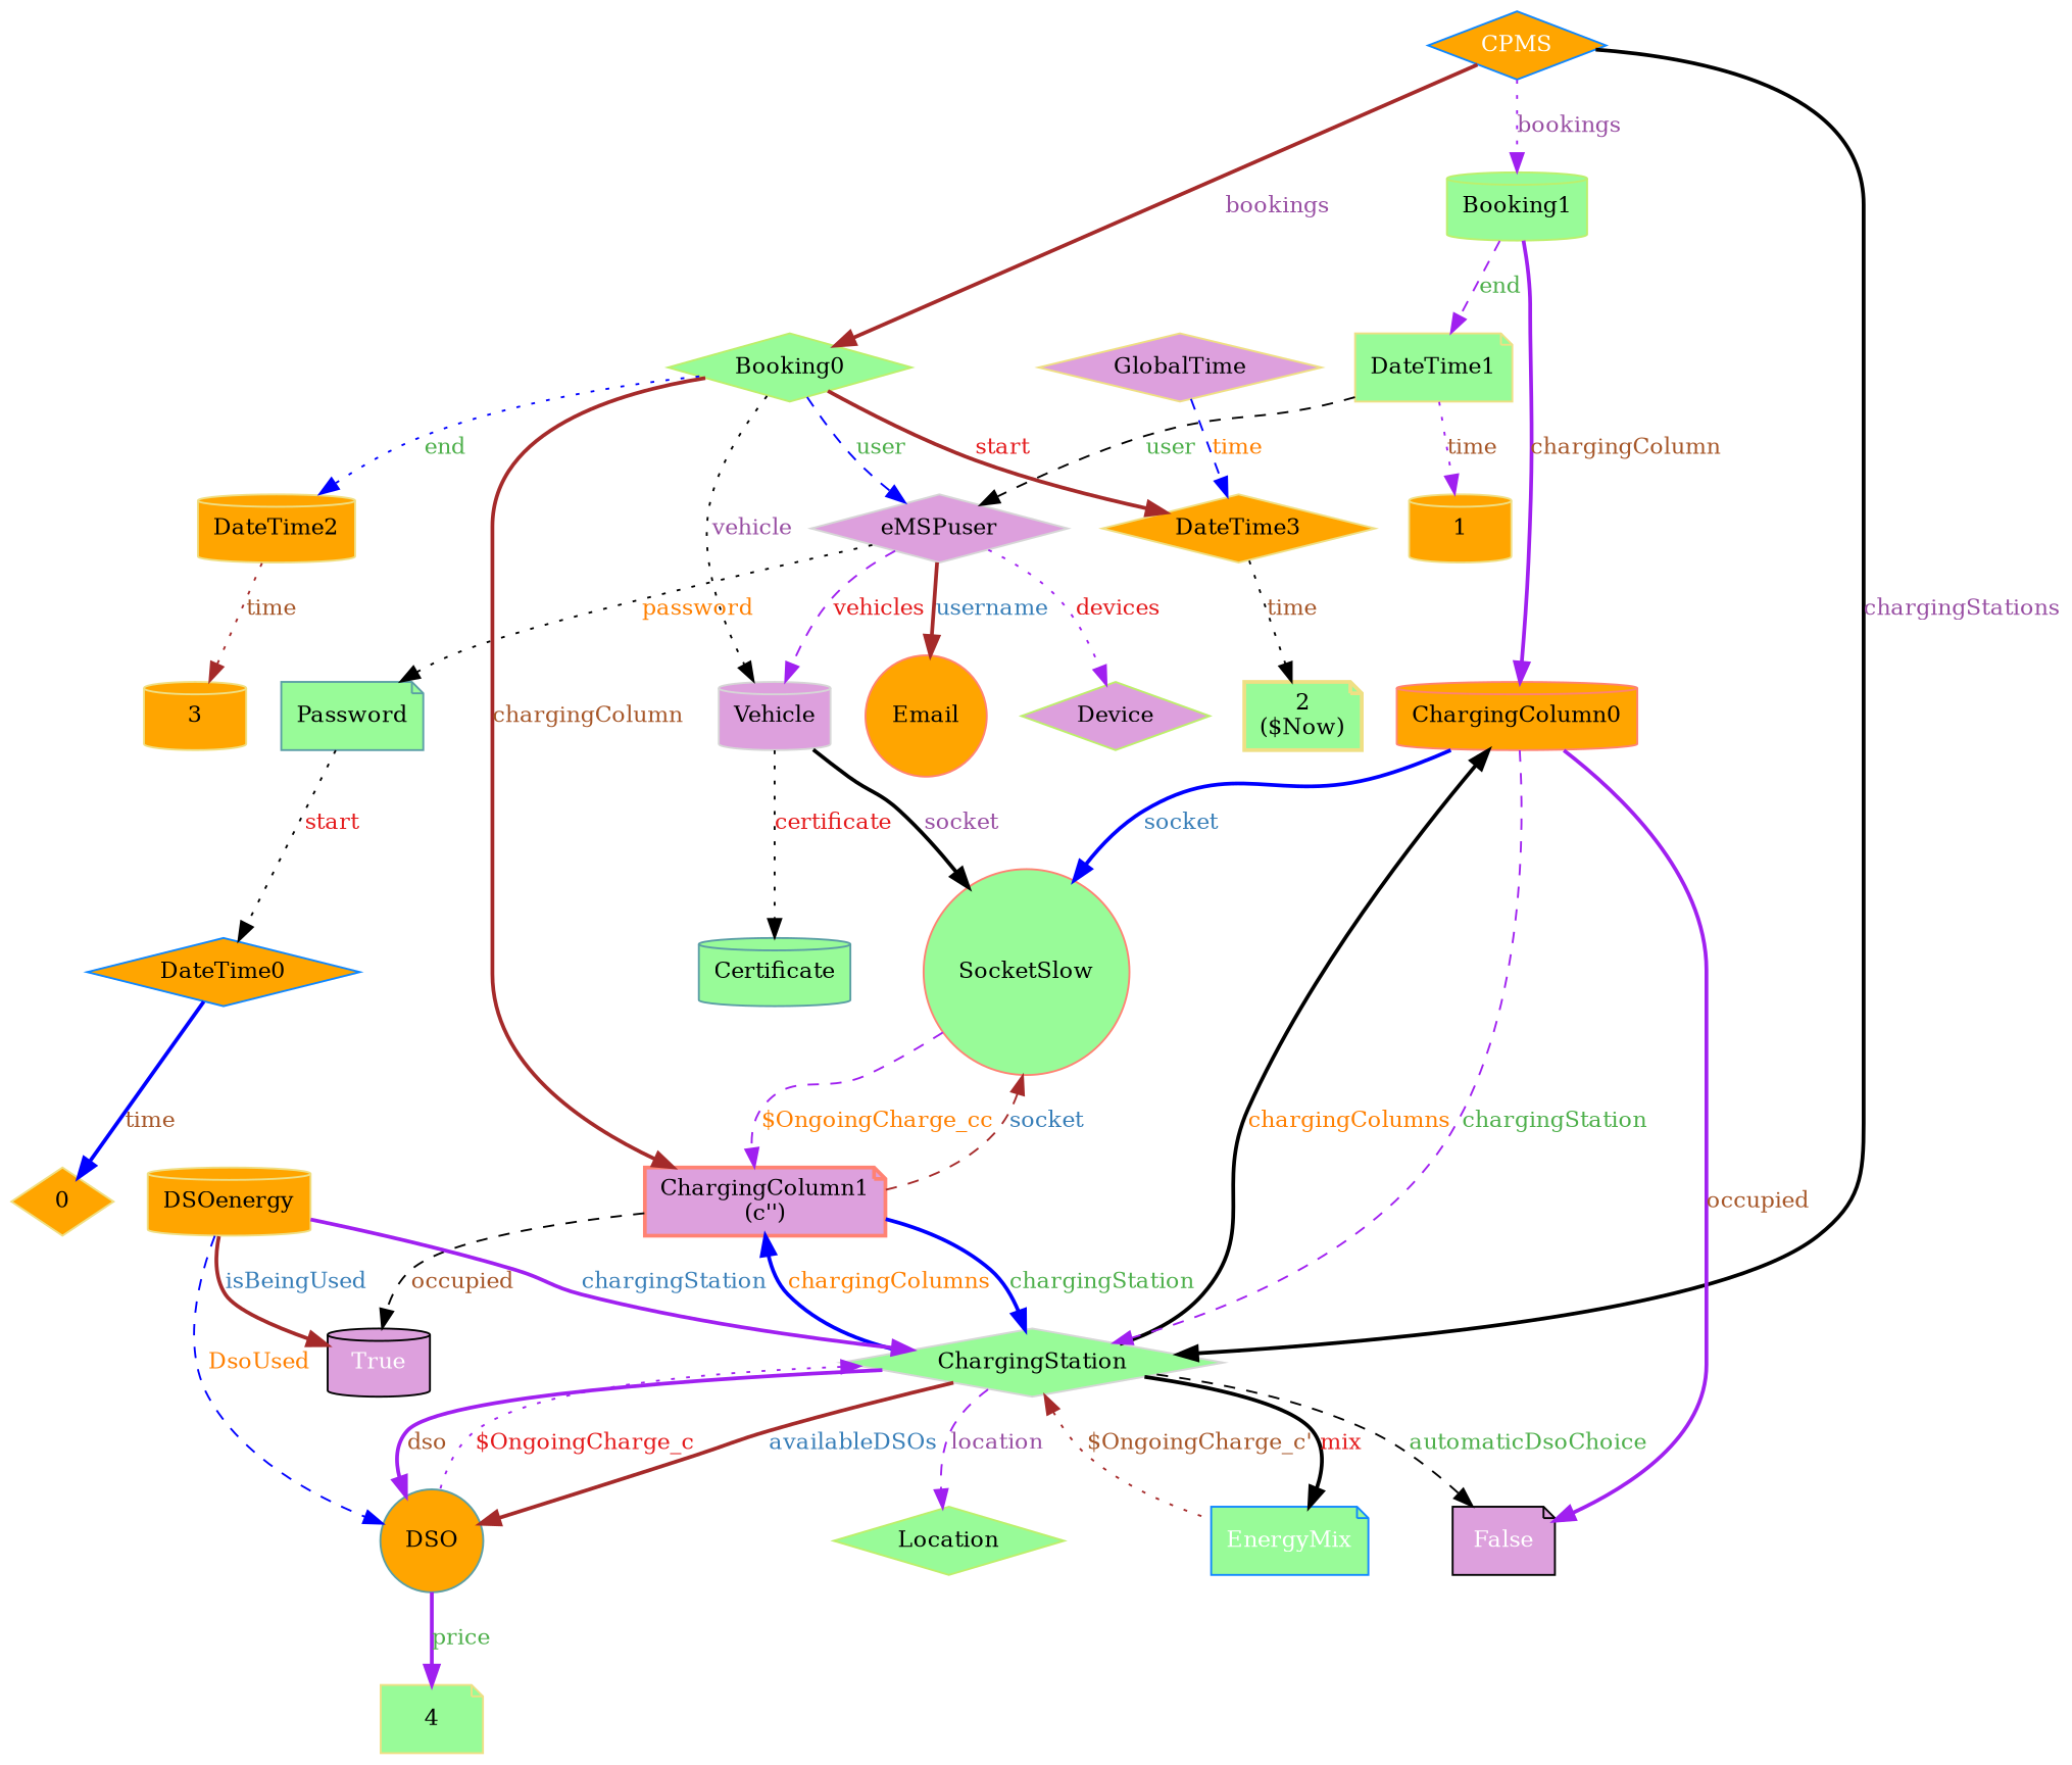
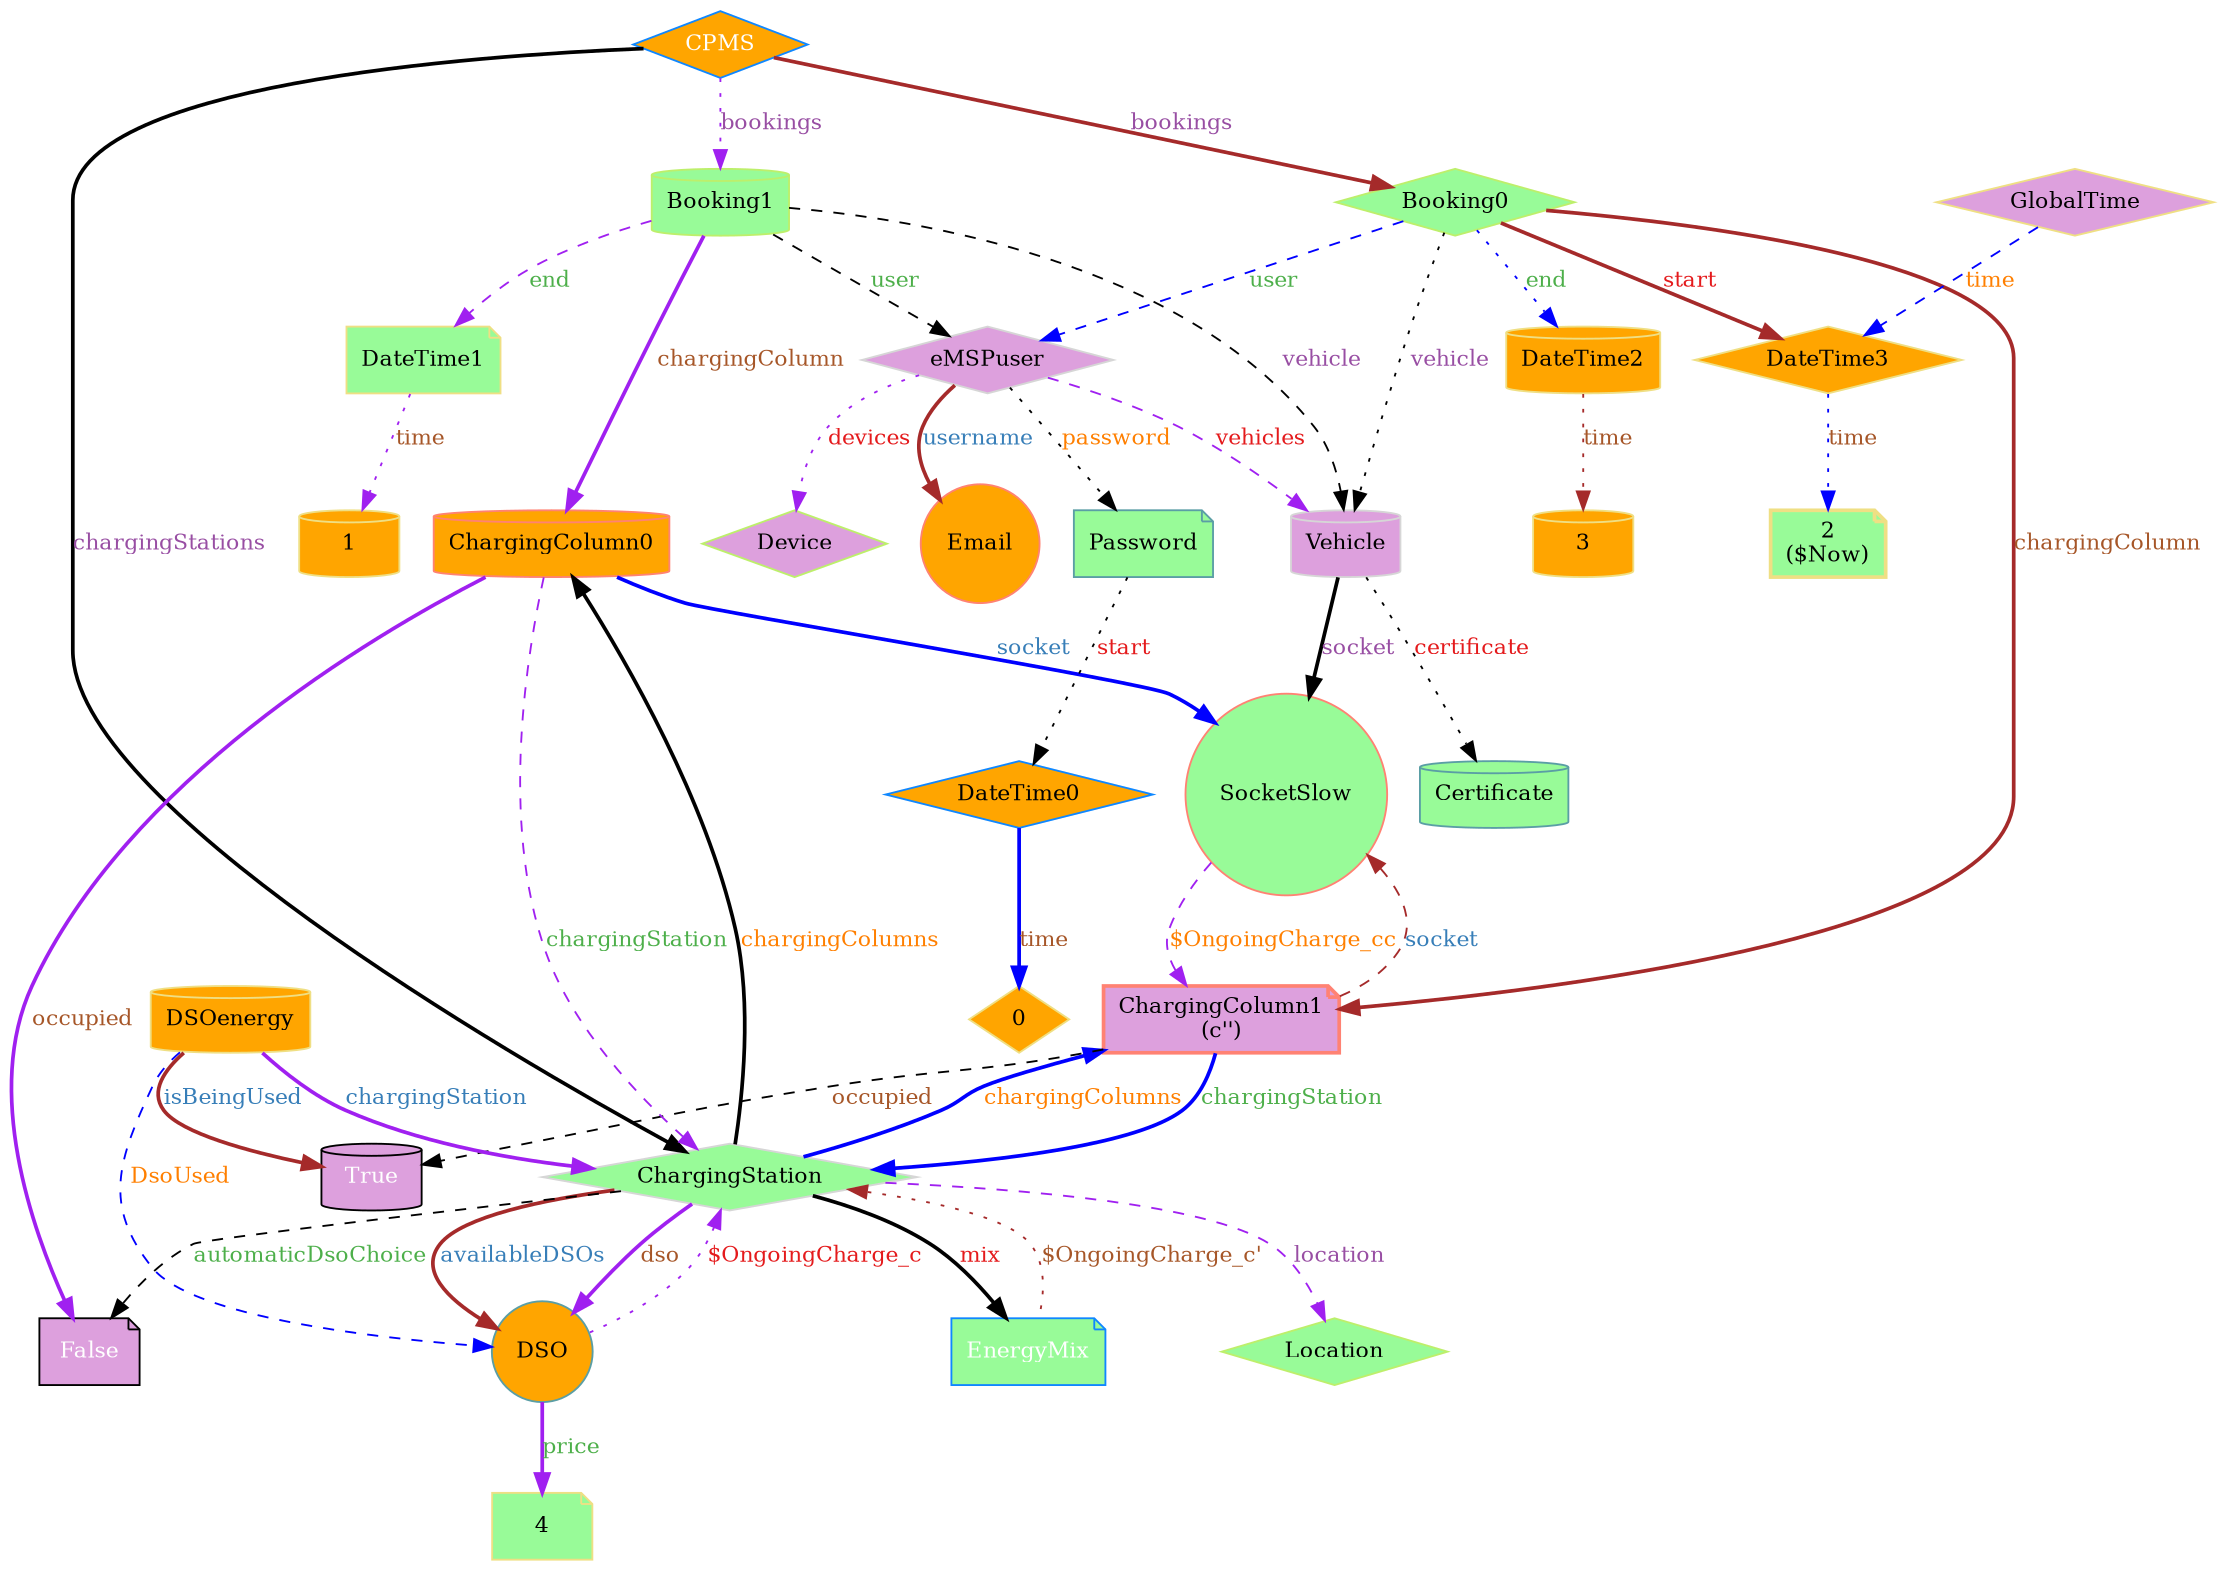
  digraph {
    fontsize=12
    rankdir=TB
    node [color="#efdf84" fillcolor=palegreen fontcolor="#000000" fontsize=12 shape=diamond style="filled, solid"]
    edge [color=purple dir=forward fontcolor="#a65628" fontsize=12 style=bold uuid="<ChargingStation, DSO>" weight=1]
    n1 [color="#d6d6d6" label=ChargingStation uuid=ChargingStation]
    n2 [color="#5a9ea5" fillcolor=orange label=DSO shape=circle uuid=DSO]
    n3 [color="#0f87ff" fontcolor="#ffffff" label=EnergyMix shape=note uuid=EnergyMix]
    n4 [color="#000000" fillcolor=plum fontcolor="#FFFFFF" label=False shape=note uuid=False]
    n5 [color="#bdef6b" label=Location uuid=Location]
    n6 [label=4 shape=note uuid=4]
    n7 [color="#ff8273" label=SocketSlow shape=circle uuid=SocketSlow]
    n8 [color="#ff8273" fillcolor=plum label="ChargingColumn1\n(c'')" shape=note style="filled, bold" uuid=ChargingColumn1]
    n9 [color="#000000" fillcolor=plum fontcolor="#FFFFFF" label=True shape=cylinder uuid=True]
    n10 [color="#0f87ff" fillcolor=orange fontcolor="#ffffff" label=CPMS uuid=CPMS]
    n11 [color="#bdef6b" label=Booking0 uuid=Booking0]
    n12 [color="#bdef6b" label=Booking1 shape=cylinder uuid=Booking1]
    n13 [color="#d6d6d6" fillcolor=plum label=Vehicle shape=cylinder uuid=Vehicle]
    n14 [color="#d6d6d6" fillcolor=plum label=eMSPuser uuid=eMSPuser]
    n15 [fillcolor=orange label=DateTime2 shape=cylinder uuid=DateTime2]
    n16 [fillcolor=orange label=DateTime3 uuid=DateTime3]
    n17 [color="#ff8273" fillcolor=orange label=ChargingColumn0 shape=cylinder uuid=ChargingColumn0]
    n18 [label=DateTime1 shape=note uuid=DateTime1]
    n19 [color="#5a9ea5" label=Certificate shape=cylinder uuid=Certificate]
    n20 [color="#bdef6b" fillcolor=plum label=Device uuid=Device]
    n21 [color="#5a9ea5" label=Password shape=note uuid=Password]
    n22 [color="#ff8273" fillcolor=orange label=Email shape=circle uuid=Email]
    n23 [fillcolor=orange label=3 shape=cylinder uuid=3]
    n24 [label="2\n($Now)" shape=note style="filled, bold" uuid=2]
    n25 [fillcolor=orange label=1 shape=cylinder uuid=1]
    n26 [color="#0f87ff" fillcolor=orange label=DateTime0 uuid=DateTime0]
    n27 [fillcolor=orange label=0 uuid=0]
    n28 [fillcolor=orange label=DSOenergy shape=cylinder uuid=DSOenergy]
    n29 [fillcolor=plum label=GlobalTime uuid=GlobalTime]
    n1 -> n2 [dir=back fontcolor="#e41a1c" label="$OngoingCharge_c" style=dotted uuid="<DSO, ChargingStation>"]
    n1 -> n2 [color=brown fontcolor="#377eb8" label=availableDSOs]
    n1 -> n2 [label=dso]
    n1 -> n3 [color=brown dir=back label="$OngoingCharge_c'" style=dotted uuid="<EnergyMix, ChargingStation>"]
    n1 -> n3 [color=black fontcolor="#e41a1c" label=mix uuid="<ChargingStation, EnergyMix>"]
    n1 -> n4 [color=black fontcolor="#4daf4a" label=automaticDsoChoice style=dashed uuid="<ChargingStation, False>"]
    n1 -> n5 [fontcolor="#984ea3" label=location style=dashed uuid="<ChargingStation, Location>"]
    n2 -> n6 [fontcolor="#4daf4a" label=price uuid="<DSO, 4>"]
    n7 -> n8 [fontcolor="#ff7f00" label="$OngoingCharge_cc" style=dashed uuid="<SocketSlow, ChargingColumn1>"]
    n7 -> n8 [color=brown dir=back fontcolor="#377eb8" label=socket style=dashed uuid="<ChargingColumn1, SocketSlow>"]
    n8 -> n1 [color=blue dir=back fontcolor="#ff7f00" label=chargingColumns uuid="<ChargingStation, ChargingColumn1>"]
    n8 -> n1 [color=blue fontcolor="#4daf4a" label=chargingStation uuid="<ChargingColumn1, ChargingStation>"]
    n8 -> n9 [color=black label=occupied style=dashed uuid="<ChargingColumn1, True>"]
    n10 -> n1 [color=black fontcolor="#984ea3" label=chargingStations uuid="<CPMS, ChargingStation>"]
    n10 -> n11 [color=brown fontcolor="#984ea3" label=bookings uuid="<CPMS, Booking0>"]
    n10 -> n12 [fontcolor="#984ea3" label=bookings style=dotted uuid="<CPMS, Booking1>"]
    n11 -> n8 [color=brown label=chargingColumn uuid="<Booking0, ChargingColumn1>"]
    n11 -> n13 [color=black fontcolor="#984ea3" label=vehicle style=dotted uuid="<Booking0, Vehicle>"]
    n11 -> n14 [color=blue fontcolor="#4daf4a" label=user style=dashed uuid="<Booking0, eMSPuser>"]
    n11 -> n15 [color=blue fontcolor="#4daf4a" label=end style=dotted uuid="<Booking0, DateTime2>"]
    n11 -> n16 [color=brown fontcolor="#e41a1c" label=start uuid="<Booking0, DateTime3>"]
-   n18 -> n14 [color=black fontcolor="#4daf4a" label=user style=dashed uuid="<Booking1, eMSPuser>"]
+   n12 -> n13 [color=black fontcolor="#984ea3" label=vehicle style=dashed uuid="<Booking1, Vehicle>"]
+   n12 -> n14 [color=black fontcolor="#4daf4a" label=user style=dashed uuid="<Booking1, eMSPuser>"]
    n12 -> n17 [label=chargingColumn uuid="<Booking1, ChargingColumn0>"]
    n12 -> n18 [fontcolor="#4daf4a" label=end style=dashed uuid="<Booking1, DateTime1>"]
    n13 -> n7 [color=black fontcolor="#984ea3" label=socket uuid="<Vehicle, SocketSlow>"]
    n13 -> n19 [color=black fontcolor="#e41a1c" label=certificate style=dotted uuid="<Vehicle, Certificate>"]
    n14 -> n13 [fontcolor="#e41a1c" label=vehicles style=dashed uuid="<eMSPuser, Vehicle>"]
    n14 -> n20 [fontcolor="#e41a1c" label=devices style=dotted uuid="<eMSPuser, Device>"]
    n14 -> n21 [color=black fontcolor="#ff7f00" label=password style=dotted uuid="<eMSPuser, Password>"]
    n14 -> n22 [color=brown fontcolor="#377eb8" label=username uuid="<eMSPuser, Email>"]
    n15 -> n23 [color=brown label=time style=dotted uuid="<DateTime2, 3>"]
-   n16 -> n24 [color=black label=time style=dotted uuid="<DateTime3, 2>"]
+   n16 -> n24 [color=blue label=time style=dotted uuid="<DateTime3, 2>"]
    n17 -> n1 [color=black dir=back fontcolor="#ff7f00" label=chargingColumns uuid="<ChargingStation, ChargingColumn0>"]
    n17 -> n1 [fontcolor="#4daf4a" label=chargingStation style=dashed uuid="<ChargingColumn0, ChargingStation>"]
    n17 -> n4 [label=occupied uuid="<ChargingColumn0, False>"]
    n17 -> n7 [color=blue fontcolor="#377eb8" label=socket uuid="<ChargingColumn0, SocketSlow>"]
    n18 -> n25 [label=time style=dotted uuid="<DateTime1, 1>"]
    n21 -> n26 [color=black fontcolor="#e41a1c" label=start style=dotted uuid="<Booking1, DateTime0>"]
    n26 -> n27 [color=blue label=time uuid="<DateTime0, 0>"]
    n28 -> n1 [fontcolor="#377eb8" label=chargingStation uuid="<DSOenergy, ChargingStation>"]
    n28 -> n2 [color=blue fontcolor="#ff7f00" label=DsoUsed style=dashed uuid="<DSOenergy, DSO>"]
    n28 -> n9 [color=brown fontcolor="#377eb8" label=isBeingUsed uuid="<DSOenergy, True>"]
    n29 -> n16 [color=blue fontcolor="#ff7f00" label=time style=dashed uuid="<GlobalTime, DateTime3>"]
  }
